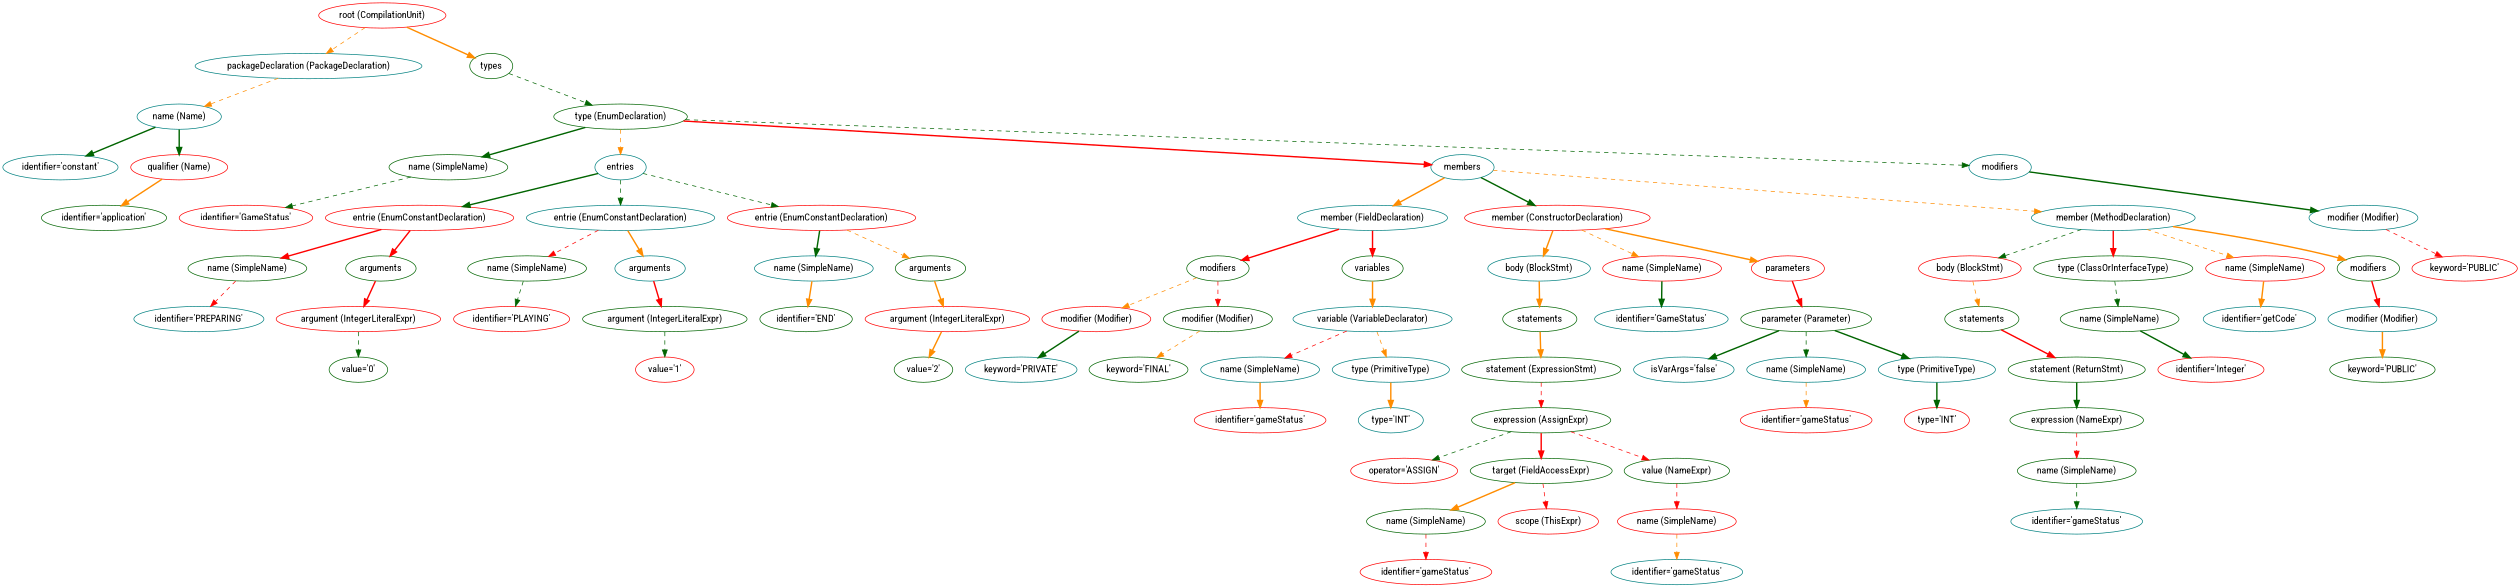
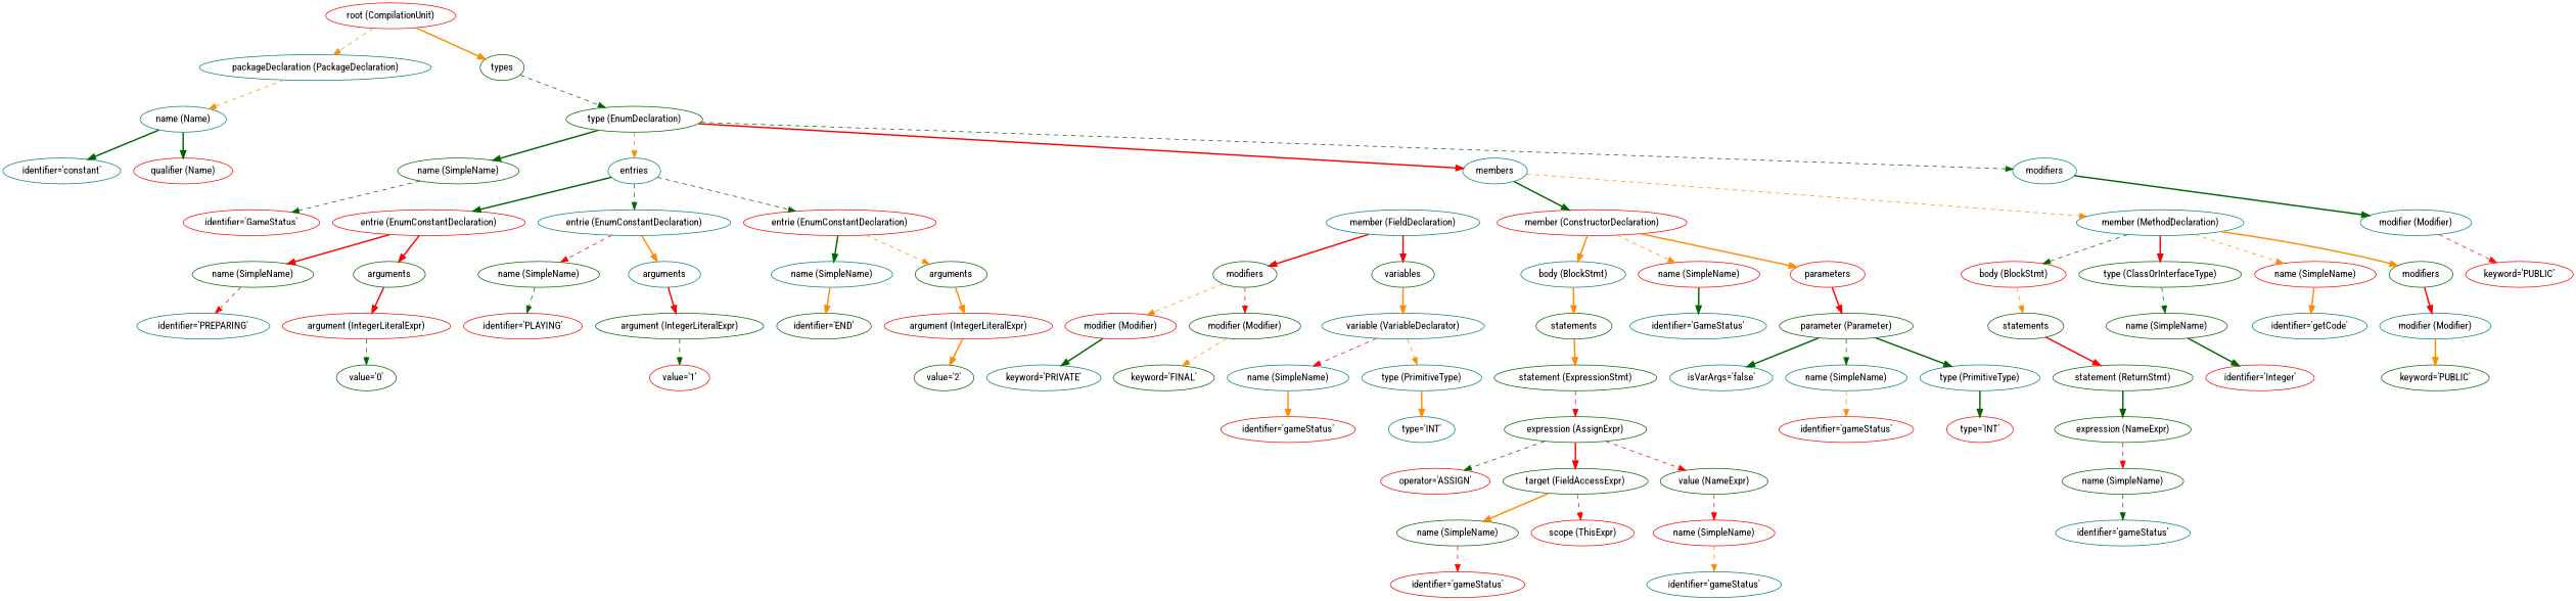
  digraph {
    fontname="Roboto Condensed"
    node [color=darkgreen fontname="Roboto Condensed"]
    edge [color=darkorange fontname="Roboto Condensed" style=bold]
    n1 [color=red label="root (CompilationUnit)"]
    n2 [color=teal label="packageDeclaration (PackageDeclaration)"]
    n3 [label=types]
    n4 [color=teal label="name (Name)"]
    n5 [label="type (EnumDeclaration)"]
    n6 [color=teal label="identifier='constant'"]
    n7 [color=red label="qualifier (Name)"]
-   n8 [label="identifier='application'"]
    n9 [label="name (SimpleName)"]
    n10 [color=teal label=entries]
    n11 [color=teal label=members]
    n12 [color=teal label=modifiers]
    n13 [color=red label="identifier='GameStatus'"]
    n14 [color=red label="entrie (EnumConstantDeclaration)"]
    n15 [color=teal label="entrie (EnumConstantDeclaration)"]
    n16 [color=red label="entrie (EnumConstantDeclaration)"]
    n17 [color=teal label="member (FieldDeclaration)"]
    n18 [color=red label="member (ConstructorDeclaration)"]
    n19 [color=teal label="member (MethodDeclaration)"]
    n20 [color=teal label="modifier (Modifier)"]
    n21 [label="name (SimpleName)"]
    n22 [label=arguments]
    n23 [label="name (SimpleName)"]
    n24 [color=teal label=arguments]
    n25 [color=teal label="name (SimpleName)"]
    n26 [label=arguments]
    n27 [color=teal label="identifier='PREPARING'"]
    n28 [color=red label="argument (IntegerLiteralExpr)"]
    n29 [label="value='0'"]
    n30 [color=red label="identifier='PLAYING'"]
    n31 [label="argument (IntegerLiteralExpr)"]
    n32 [color=red label="value='1'"]
    n33 [label="identifier='END'"]
    n34 [color=red label="argument (IntegerLiteralExpr)"]
    n35 [label="value='2'"]
    n36 [label=modifiers]
    n37 [label=variables]
    n38 [color=teal label="body (BlockStmt)"]
    n39 [color=red label="name (SimpleName)"]
    n40 [color=red label=parameters]
    n41 [color=red label="body (BlockStmt)"]
    n42 [label="type (ClassOrInterfaceType)"]
    n43 [color=red label="name (SimpleName)"]
    n44 [label=modifiers]
    n45 [color=red label="modifier (Modifier)"]
    n46 [label="modifier (Modifier)"]
    n47 [color=teal label="variable (VariableDeclarator)"]
    n48 [color=teal label="keyword='PRIVATE'"]
    n49 [label="keyword='FINAL'"]
    n50 [color=teal label="name (SimpleName)"]
    n51 [color=teal label="type (PrimitiveType)"]
    n52 [color=red label="identifier='gameStatus'"]
    n53 [color=teal label="type='INT'"]
    n54 [label=statements]
    n55 [color=teal label="identifier='GameStatus'"]
    n56 [label="parameter (Parameter)"]
    n57 [label="statement (ExpressionStmt)"]
    n58 [label="expression (AssignExpr)"]
    n59 [color=red label="operator='ASSIGN'"]
    n60 [label="target (FieldAccessExpr)"]
    n61 [label="value (NameExpr)"]
    n62 [label="name (SimpleName)"]
    n63 [color=red label="scope (ThisExpr)"]
    n64 [color=red label="name (SimpleName)"]
    n65 [color=red label="identifier='gameStatus'"]
    n66 [color=teal label="identifier='gameStatus'"]
    n67 [color=teal label="isVarArgs='false'"]
    n68 [color=teal label="name (SimpleName)"]
    n69 [color=teal label="type (PrimitiveType)"]
    n70 [color=red label="identifier='gameStatus'"]
    n71 [color=red label="type='INT'"]
    n72 [label=statements]
    n73 [label="name (SimpleName)"]
    n74 [color=teal label="identifier='getCode'"]
    n75 [color=teal label="modifier (Modifier)"]
    n76 [label="statement (ReturnStmt)"]
    n77 [label="expression (NameExpr)"]
    n78 [label="name (SimpleName)"]
    n79 [color=teal label="identifier='gameStatus'"]
    n80 [color=red label="identifier='Integer'"]
    n81 [label="keyword='PUBLIC'"]
    n82 [color=red label="keyword='PUBLIC'"]
    n1 -> n2 [style=dashed]
    n1 -> n3
    n2 -> n4 [style=dashed]
    n3 -> n5 [color=darkgreen style=dashed]
    n4 -> n6 [color=darkgreen]
    n4 -> n7 [color=darkgreen]
    n5 -> n9 [color=darkgreen]
    n5 -> n10 [style=dashed]
    n5 -> n11 [color=red]
    n5 -> n12 [color=darkgreen style=dashed]
-   n7 -> n8
    n9 -> n13 [color=darkgreen style=dashed]
    n10 -> n14 [color=darkgreen]
    n10 -> n15 [color=darkgreen style=dashed]
    n10 -> n16 [color=darkgreen style=dashed]
-   n11 -> n17
    n11 -> n18 [color=darkgreen]
    n11 -> n19 [style=dashed]
    n12 -> n20 [color=darkgreen]
    n14 -> n21 [color=red]
    n14 -> n22 [color=red]
    n15 -> n23 [color=red style=dashed]
    n15 -> n24
    n16 -> n25 [color=darkgreen]
    n16 -> n26 [style=dashed]
    n17 -> n36 [color=red]
    n17 -> n37 [color=red]
    n18 -> n38
    n18 -> n39 [style=dashed]
    n18 -> n40
    n19 -> n41 [color=darkgreen style=dashed]
    n19 -> n42 [color=red]
    n19 -> n43 [style=dashed]
    n19 -> n44
    n20 -> n82 [color=red style=dashed]
    n21 -> n27 [color=red style=dashed]
    n22 -> n28 [color=red]
    n23 -> n30 [color=darkgreen style=dashed]
    n24 -> n31 [color=red]
    n25 -> n33
    n26 -> n34
    n28 -> n29 [color=darkgreen style=dashed]
    n31 -> n32 [color=darkgreen style=dashed]
    n34 -> n35
    n36 -> n45 [style=dashed]
    n36 -> n46 [color=red style=dashed]
    n37 -> n47
    n38 -> n54
    n39 -> n55 [color=darkgreen]
    n40 -> n56 [color=red]
    n41 -> n72 [style=dashed]
    n42 -> n73 [color=darkgreen style=dashed]
    n43 -> n74
    n44 -> n75 [color=red]
    n45 -> n48 [color=darkgreen]
    n46 -> n49 [style=dashed]
    n47 -> n50 [color=red style=dashed]
    n47 -> n51 [style=dashed]
    n50 -> n52
    n51 -> n53
    n54 -> n57
    n56 -> n67 [color=darkgreen]
    n56 -> n68 [color=darkgreen style=dashed]
    n56 -> n69 [color=darkgreen]
    n57 -> n58 [color=red style=dashed]
    n58 -> n59 [color=darkgreen style=dashed]
    n58 -> n60 [color=red]
    n58 -> n61 [color=red style=dashed]
    n60 -> n62
    n60 -> n63 [color=red style=dashed]
    n61 -> n64 [color=red style=dashed]
    n62 -> n65 [color=red style=dashed]
    n64 -> n66 [style=dashed]
    n68 -> n70 [style=dashed]
    n69 -> n71 [color=darkgreen]
    n72 -> n76 [color=red]
    n73 -> n80 [color=darkgreen]
    n75 -> n81
    n76 -> n77 [color=darkgreen]
    n77 -> n78 [color=red style=dashed]
    n78 -> n79 [color=darkgreen style=dashed]
  }
